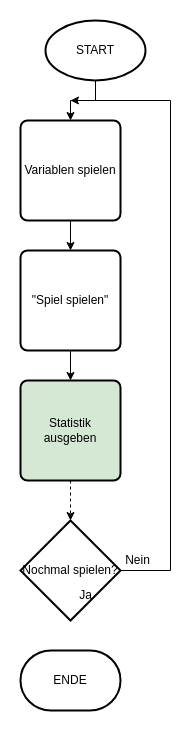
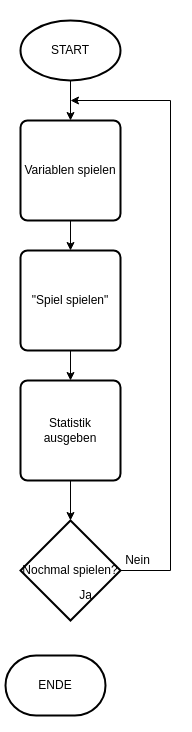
  <mxCell id="0" />
  <mxCell id="1" parent="0" />
- <mxCell id="2" value="ENDE" style="strokeWidth=2;html=1;shape=mxgraph.flowchart.terminator;whiteSpace=wrap;" vertex="1" parent="1"><mxGeometry x="20" y="650" width="100" height="60" as="geometry" /></mxCell>
+ <mxCell id="2" value="ENDE" style="strokeWidth=2;html=1;shape=mxgraph.flowchart.terminator;whiteSpace=wrap;" vertex="1" parent="1"><mxGeometry x="5" y="655" width="100" height="60" as="geometry" /></mxCell>
  <mxCell id="3" value="" style="edgeStyle=orthogonalEdgeStyle;rounded=0;orthogonalLoop=1;jettySize=auto;html=1;" edge="1" parent="1" source="4" target="6"><mxGeometry relative="1" as="geometry" /></mxCell>
- <mxCell id="4" value="START" style="strokeWidth=2;html=1;shape=mxgraph.flowchart.start_1;whiteSpace=wrap;" vertex="1" parent="1"><mxGeometry x="45" y="20" width="100" height="60" as="geometry" /></mxCell>
+ <mxCell id="4" value="START" style="strokeWidth=2;html=1;shape=mxgraph.flowchart.start_1;whiteSpace=wrap;" vertex="1" parent="1"><mxGeometry x="20" y="20" width="100" height="60" as="geometry" /></mxCell>
  <mxCell id="5" value="" style="edgeStyle=orthogonalEdgeStyle;rounded=0;orthogonalLoop=1;jettySize=auto;html=1;" edge="1" parent="1" source="6" target="10"><mxGeometry relative="1" as="geometry" /></mxCell>
  <mxCell id="6" value="Variablen spielen" style="rounded=1;whiteSpace=wrap;html=1;absoluteArcSize=1;arcSize=14;strokeWidth=2;" vertex="1" parent="1"><mxGeometry x="20" y="120" width="100" height="100" as="geometry" /></mxCell>
  <mxCell id="7" style="edgeStyle=orthogonalEdgeStyle;rounded=0;orthogonalLoop=1;jettySize=auto;html=1;" edge="1" parent="1" source="8"><mxGeometry relative="1" as="geometry"><mxPoint x="70" y="100" as="targetPoint" /><Array as="points"><mxPoint x="170" y="570" /><mxPoint x="170" y="100" /></Array></mxGeometry></mxCell>
  <mxCell id="8" value="Nochmal spielen?" style="strokeWidth=2;html=1;shape=mxgraph.flowchart.decision;whiteSpace=wrap;" vertex="1" parent="1"><mxGeometry x="20" y="520" width="100" height="100" as="geometry" /></mxCell>
  <mxCell id="9" style="edgeStyle=orthogonalEdgeStyle;rounded=0;orthogonalLoop=1;jettySize=auto;html=1;entryX=0.5;entryY=0;entryDx=0;entryDy=0;" edge="1" parent="1" source="10" target="14"><mxGeometry relative="1" as="geometry" /></mxCell>
  <mxCell id="10" value="&quot;Spiel spielen&quot;" style="rounded=1;whiteSpace=wrap;html=1;absoluteArcSize=1;arcSize=14;strokeWidth=2;" vertex="1" parent="1"><mxGeometry x="20" y="250" width="100" height="100" as="geometry" /></mxCell>
  <mxCell id="11" value="Ja" style="text;html=1;align=center;verticalAlign=middle;resizable=0;points=[];autosize=1;strokeColor=none;fillColor=none;" vertex="1" parent="1"><mxGeometry x="70" y="585" width="30" height="20" as="geometry" /></mxCell>
  <mxCell id="12" value="Nein" style="text;html=1;align=center;verticalAlign=middle;resizable=0;points=[];autosize=1;strokeColor=none;fillColor=none;" vertex="1" parent="1"><mxGeometry x="117" y="550" width="40" height="20" as="geometry" /></mxCell>
- <mxCell id="13" value="" style="edgeStyle=orthogonalEdgeStyle;rounded=0;orthogonalLoop=1;jettySize=auto;html=1;dashed=1;" edge="1" parent="1" source="14" target="8"><mxGeometry relative="1" as="geometry" /></mxCell>
- <mxCell id="14" value="Statistik ausgeben" style="rounded=1;whiteSpace=wrap;html=1;absoluteArcSize=1;arcSize=14;strokeWidth=2;fillColor=#d5e8d4;" vertex="1" parent="1"><mxGeometry x="20" y="380" width="100" height="100" as="geometry" /></mxCell>
+ <mxCell id="13" value="" style="edgeStyle=orthogonalEdgeStyle;rounded=0;orthogonalLoop=1;jettySize=auto;html=1;" edge="1" parent="1" source="14" target="8"><mxGeometry relative="1" as="geometry" /></mxCell>
+ <mxCell id="14" value="Statistik ausgeben" style="rounded=1;whiteSpace=wrap;html=1;absoluteArcSize=1;arcSize=14;strokeWidth=2;" vertex="1" parent="1"><mxGeometry x="20" y="380" width="100" height="100" as="geometry" /></mxCell>
